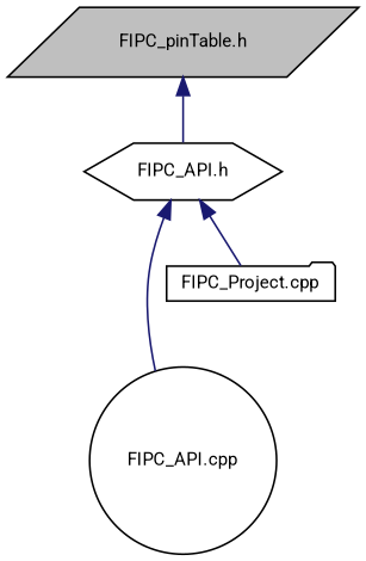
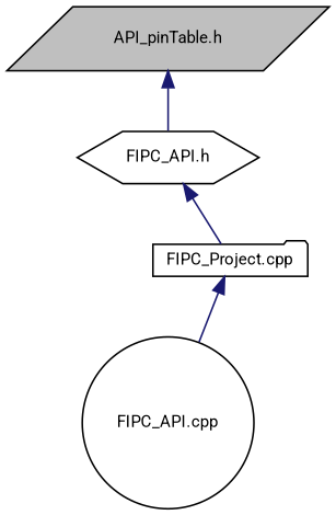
  digraph {
    fontname=Roboto
    node [color=black fillcolor=white fontname=Roboto fontsize=10 style=filled]
    edge [color=midnightblue dir=back fontname=Roboto fontsize=10 labelfontname=Helvetica labelfontsize=10 style=solid]
-   n1 [fillcolor=grey75 fontcolor=black height=0.2 label="FIPC_pinTable.h" shape=parallelogram width=0.4]
+   n1 [fillcolor=grey75 fontcolor=black height=0.2 label="API_pinTable.h" shape=parallelogram width=0.4]
    n2 [height=0.2 label="FIPC_API.h" shape=hexagon width=0.4]
    n3 [height=0.2 label="FIPC_API.cpp" shape=circle width=0.4]
    n4 [height=0.2 label="FIPC_Project.cpp" shape=folder width=0.4]
    n1 -> n2
-   n2 -> n3
+   n4 -> n3
    n2 -> n4
  }
